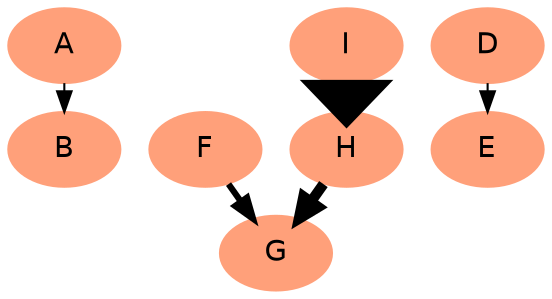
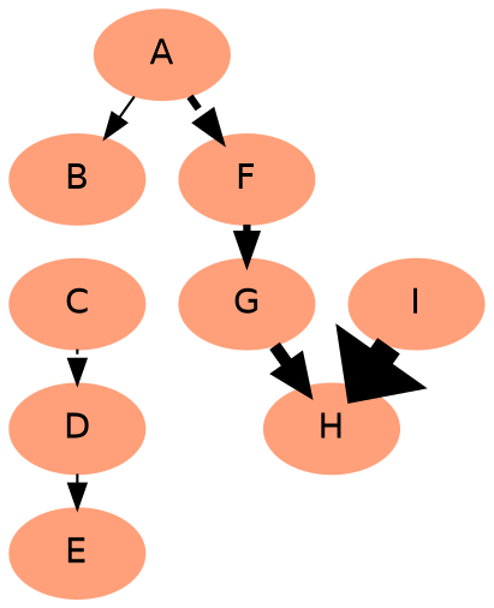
  digraph {
    clusterrank=local
    nodesep=0.2
    ranksep=0.2
    node [color=lightsalmon fontname=Helvetica fontsize=14 style=filled]
    A
    B
    F
+   C
    G
    D
    E
    H
    I
    A -> B [style=solid]
+   A -> F [style="setlinewidth(3), dashed"]
+   B -> C [style=invis]
    F -> G [style="setlinewidth(3)"]
-   H -> G [style="setlinewidth(5)"]
+   C -> D [style=dotted]
+   G -> H [style="setlinewidth(5)"]
    D -> E [style=dashed]
    I -> H [style="setlinewidth(11)"]
  }
